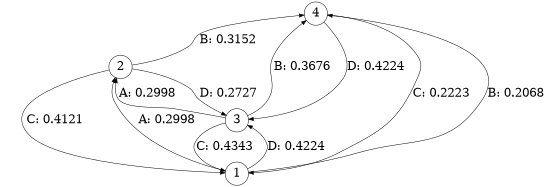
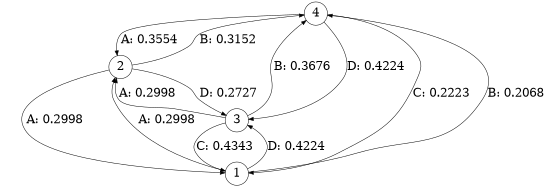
  digraph {
    node [fontsize=24 shape=circle]
    edge [fontsize=24]
    n1 [label=4]
    2
    1
    3
+   n1 -> 2 [label="A: 0.3554   "]
    n1 -> 1 [label="C: 0.2223   "]
    n1 -> 3 [label="D: 0.4224   "]
    2 -> n1 [label="B: 0.3152   "]
-   2 -> 1 [label="C: 0.4121   "]
+   2 -> 1 [label="A: 0.2998   "]
    2 -> 3 [label="D: 0.2727   "]
    1 -> n1 [label="B: 0.2068   "]
    1 -> 2 [label="A: 0.2998   "]
    1 -> 3 [label="D: 0.4224   "]
    3 -> n1 [label="B: 0.3676   "]
    3 -> 2 [label="A: 0.2998   "]
    3 -> 1 [label="C: 0.4343   "]
  }
